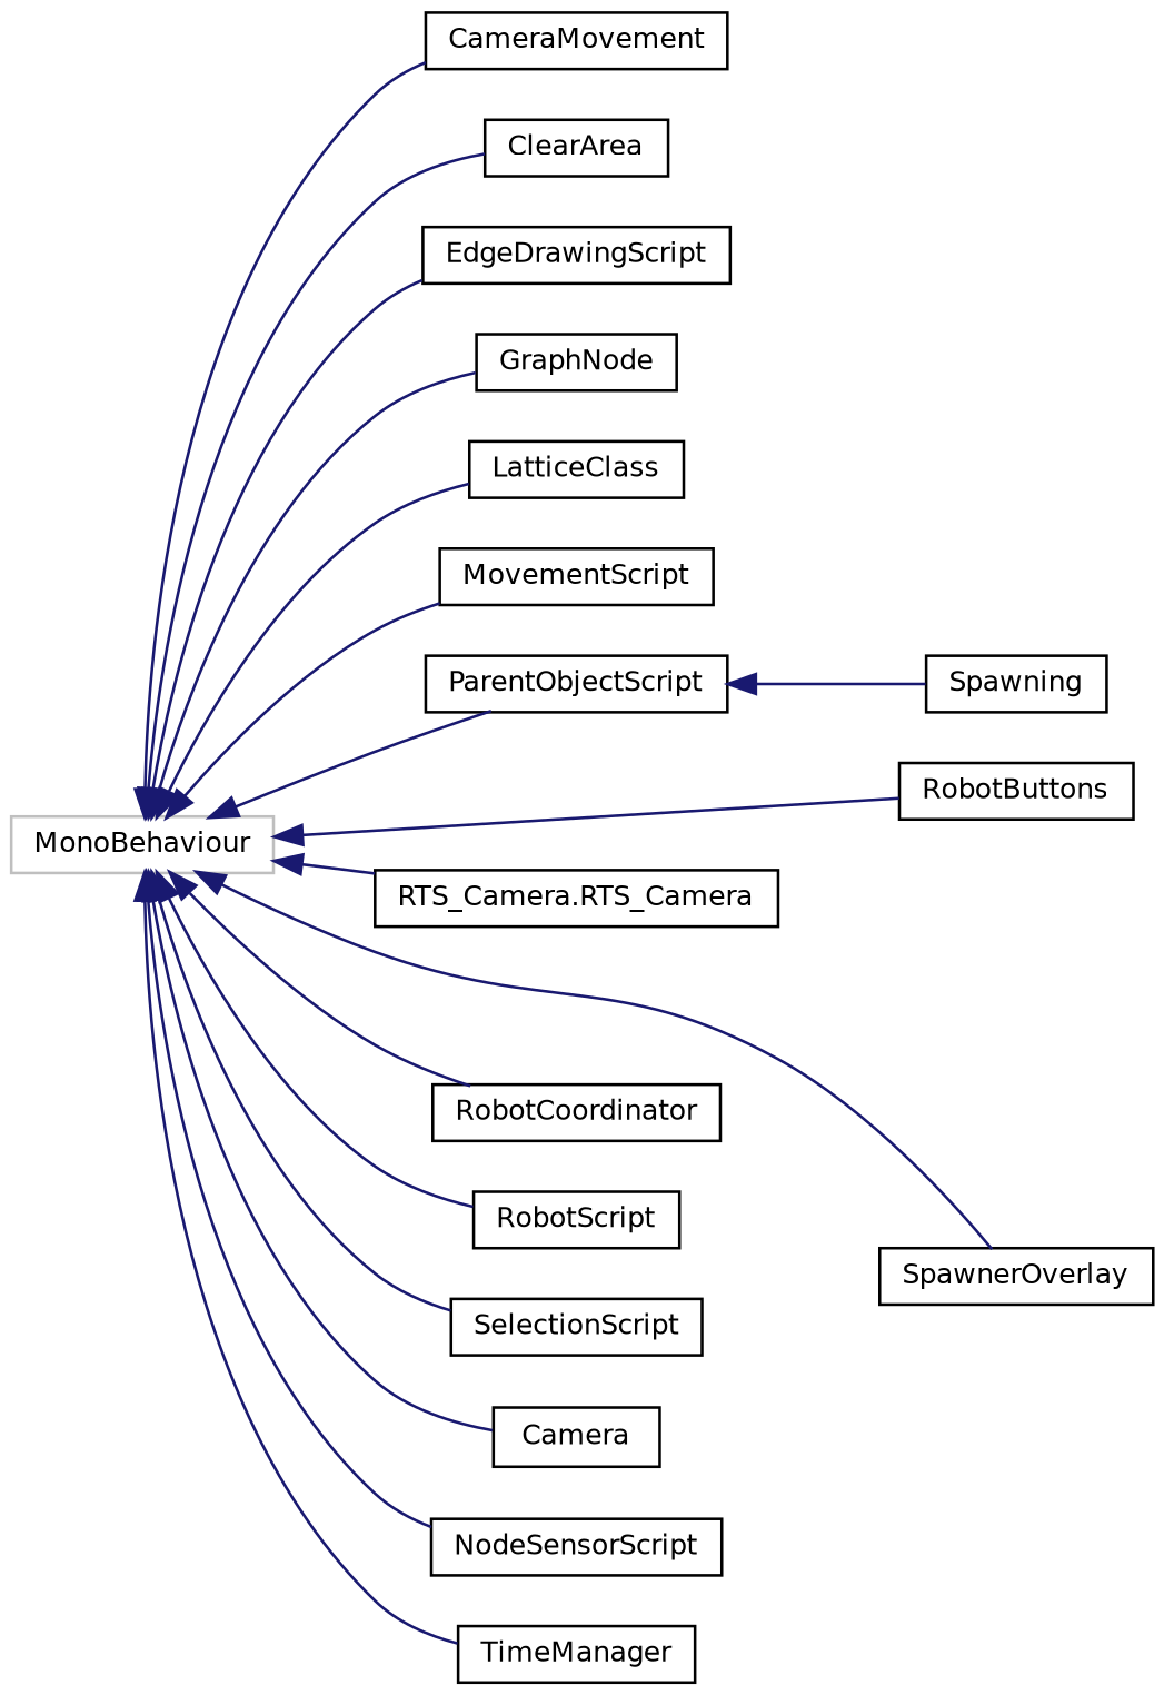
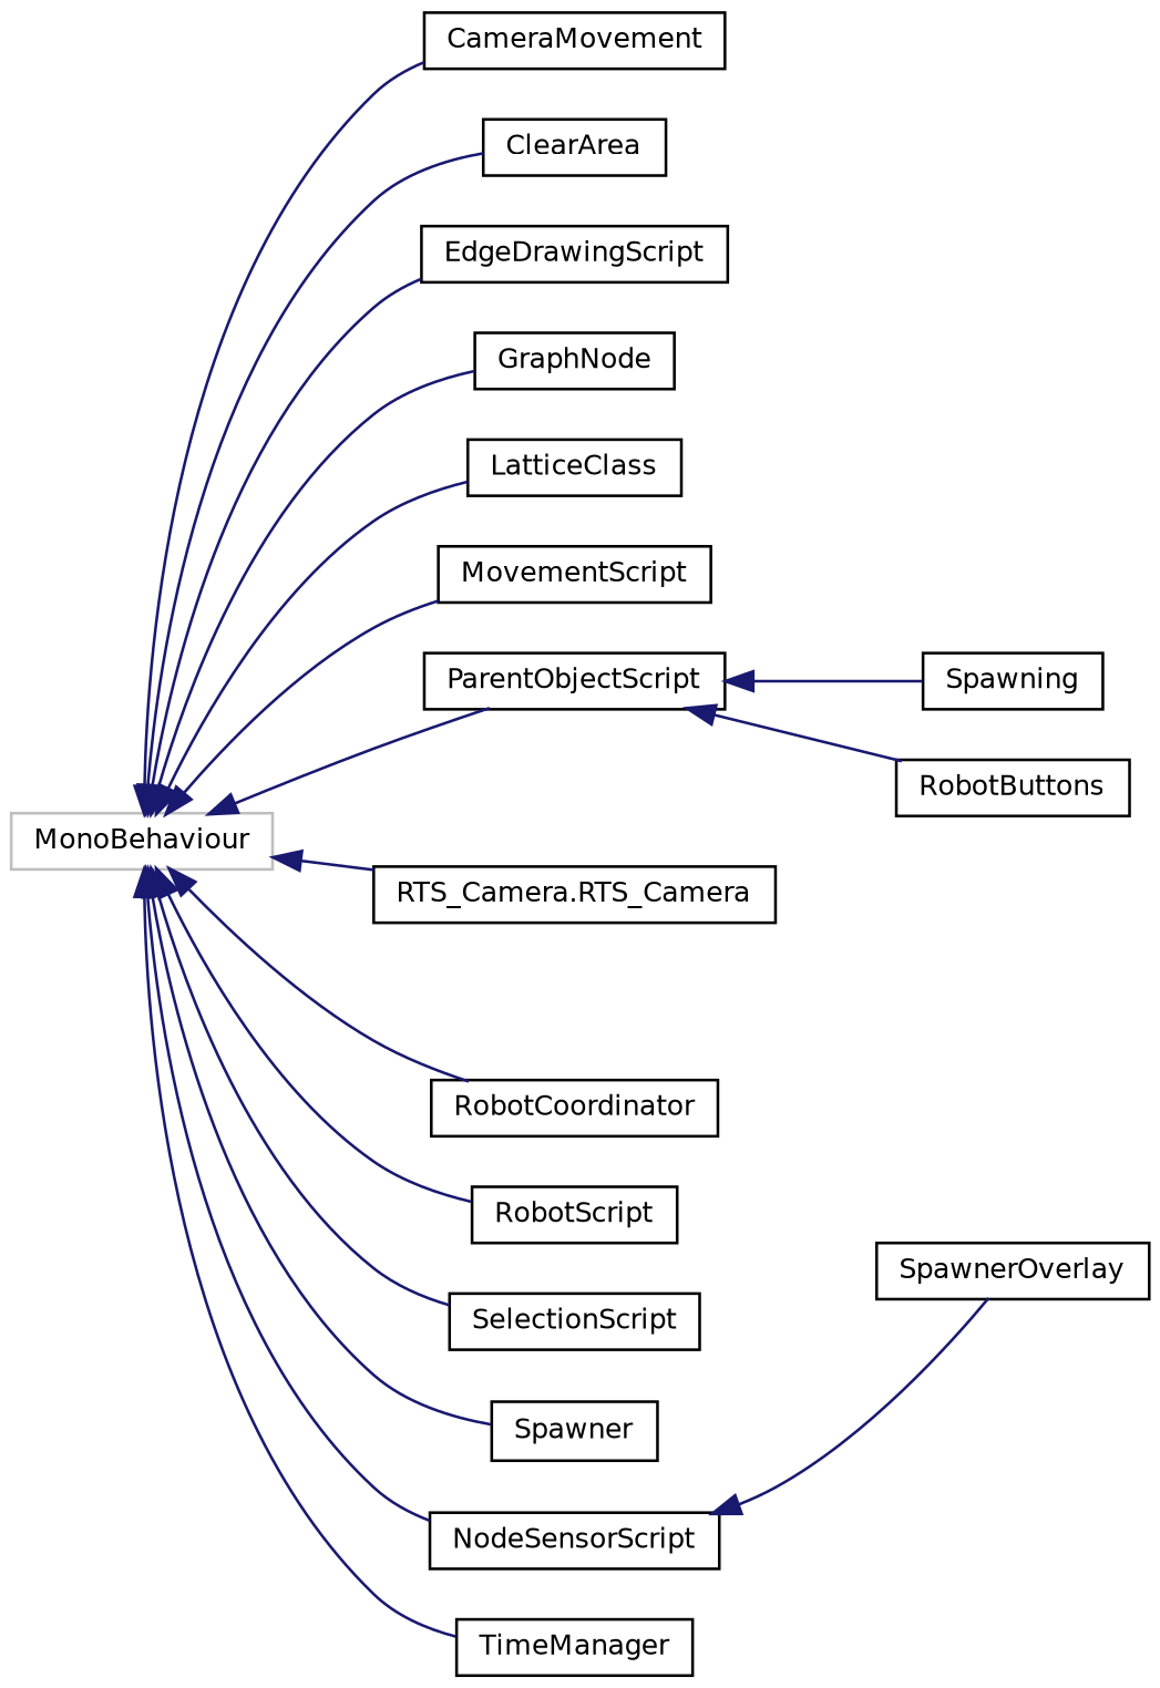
  digraph {
    rankdir=LR
    node [color=black fillcolor=white fontname=Helvetica fontsize=10 shape=record style=filled]
    edge [color=midnightblue dir=back fontname=Helvetica fontsize=10 labelfontname=Helvetica labelfontsize=10 style=solid]
    n1 [color=grey75 height=0.2 label=MonoBehaviour width=0.4]
    n2 [height=0.2 label=CameraMovement width=0.4]
    n3 [height=0.2 label=ClearArea width=0.4]
    n4 [height=0.2 label=EdgeDrawingScript width=0.4]
    n5 [height=0.2 label=GraphNode width=0.4]
    n6 [height=0.2 label=LatticeClass width=0.4]
    n7 [height=0.2 label=MovementScript width=0.4]
    n8 [height=0.2 label=NodeSensorScript width=0.4]
    n9 [height=0.2 label=ParentObjectScript width=0.4]
    n10 [height=0.2 label="RTS_Camera.RTS_Camera" width=0.4]
    n11 [height=0.2 label=RobotButtons width=0.4]
    n12 [height=0.2 label=RobotCoordinator width=0.4]
    n13 [height=0.2 label=RobotScript width=0.4]
    n14 [height=0.2 label=SelectionScript width=0.4]
-   n15 [height=0.2 label=Camera width=0.4]
+   n15 [height=0.2 label=Spawner width=0.4]
    n16 [height=0.2 label=SpawnerOverlay width=0.4]
    n17 [height=0.2 label=TimeManager width=0.4]
    n18 [height=0.2 label=Spawning width=0.4]
    n1 -> n2
    n1 -> n3
    n1 -> n4
    n1 -> n5
    n1 -> n6
    n1 -> n7
    n1 -> n8
    n1 -> n9
    n1 -> n10
-   n1 -> n11
+   n9 -> n11
    n1 -> n12
    n1 -> n13
    n1 -> n14
    n1 -> n15
-   n1 -> n16
+   n8 -> n16
    n1 -> n17
    n9 -> n18
  }
